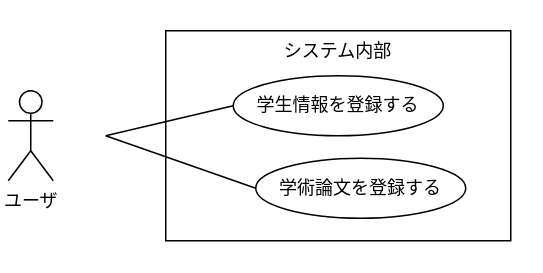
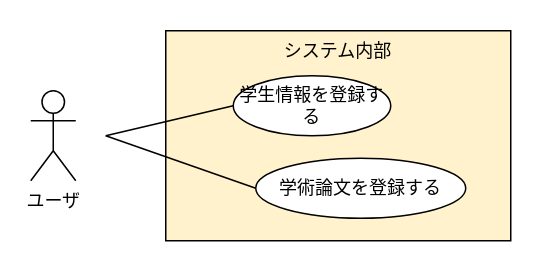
  <mxCell id="0" />
  <mxCell id="1" parent="0" />
- <mxCell id="2" value="ユーザ" style="shape=umlActor;verticalLabelPosition=bottom;verticalAlign=top;html=1;" vertex="1" parent="1"><mxGeometry x="5" y="60" width="30" height="60" as="geometry" /></mxCell>
- <mxCell id="3" value="システム内部" style="html=1;whiteSpace=wrap;verticalAlign=top;" vertex="1" parent="1"><mxGeometry x="110" y="20" width="230" height="140" as="geometry" /></mxCell>
- <mxCell id="4" value="学生情報を登録する" style="ellipse;whiteSpace=wrap;html=1;" vertex="1" parent="1"><mxGeometry x="155" y="50" width="140" height="40" as="geometry" /></mxCell>
+ <mxCell id="2" value="ユーザ" style="shape=umlActor;verticalLabelPosition=bottom;verticalAlign=top;html=1;" vertex="1" parent="1"><mxGeometry x="20" y="60" width="30" height="60" as="geometry" /></mxCell>
+ <mxCell id="3" value="システム内部" style="html=1;whiteSpace=wrap;verticalAlign=top;fillColor=#fff2cc;" vertex="1" parent="1"><mxGeometry x="110" y="20" width="230" height="140" as="geometry" /></mxCell>
+ <mxCell id="4" value="学生情報を登録する" style="ellipse;whiteSpace=wrap;html=1;" vertex="1" parent="1"><mxGeometry x="155" y="50" width="105" height="40" as="geometry" /></mxCell>
  <mxCell id="5" value="学術論文を登録する" style="ellipse;whiteSpace=wrap;html=1;" vertex="1" parent="1"><mxGeometry x="170" y="105" width="140" height="40" as="geometry" /></mxCell>
  <mxCell id="6" value="" style="endArrow=none;html=1;rounded=0;entryX=0;entryY=0.5;entryDx=0;entryDy=0;" edge="1" parent="1" target="4"><mxGeometry width="50" height="50" relative="1" as="geometry"><mxPoint x="70" y="90" as="sourcePoint" /><mxPoint x="160" y="70" as="targetPoint" /></mxGeometry></mxCell>
  <mxCell id="7" value="" style="endArrow=none;html=1;rounded=0;entryX=0;entryY=0.5;entryDx=0;entryDy=0;" edge="1" parent="1" target="5"><mxGeometry width="50" height="50" relative="1" as="geometry"><mxPoint x="70" y="90" as="sourcePoint" /><mxPoint x="145" y="180" as="targetPoint" /></mxGeometry></mxCell>
